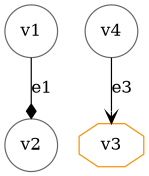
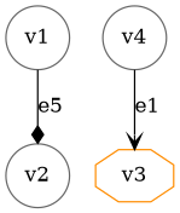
  digraph {
    node [color=gray40 shape=circle]
    v1
    v2
    v3 [color=darkorange shape=octagon]
    v4
-   v1 -> v2 [arrowhead=diamond label=e1]
-   v4 -> v3 [arrowhead=vee label=e3]
+   v1 -> v2 [arrowhead=diamond label=e5]
+   v4 -> v3 [arrowhead=vee label=e1]
  }
